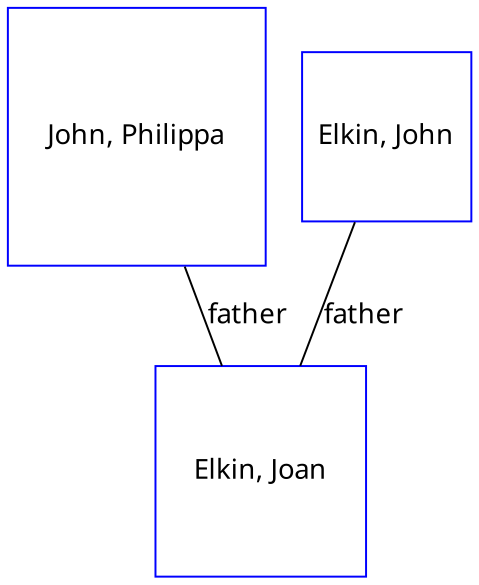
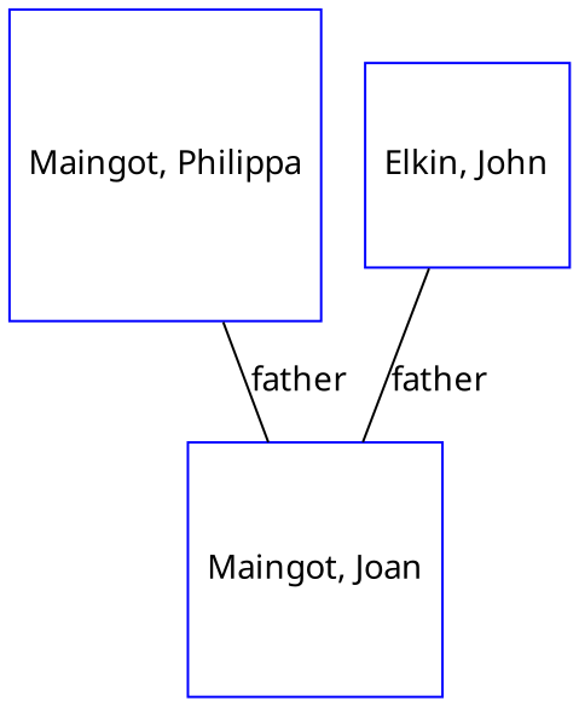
  digraph {
    fontname="Noto Sans"
    node [color=blue fontname="Noto Sans" regular=1 shape=box]
    edge [arrowsize=0.0 dir=none fontname="Noto Sans"]
-   n1 [label="John, Philippa"]
-   n2 [label="Elkin, Joan"]
+   n1 [label="Maingot, Philippa"]
+   n2 [label="Maingot, Joan"]
    n3 [label="Elkin, John"]
    n1 -> n2 [label=father]
    n3 -> n2 [label=father]
  }
